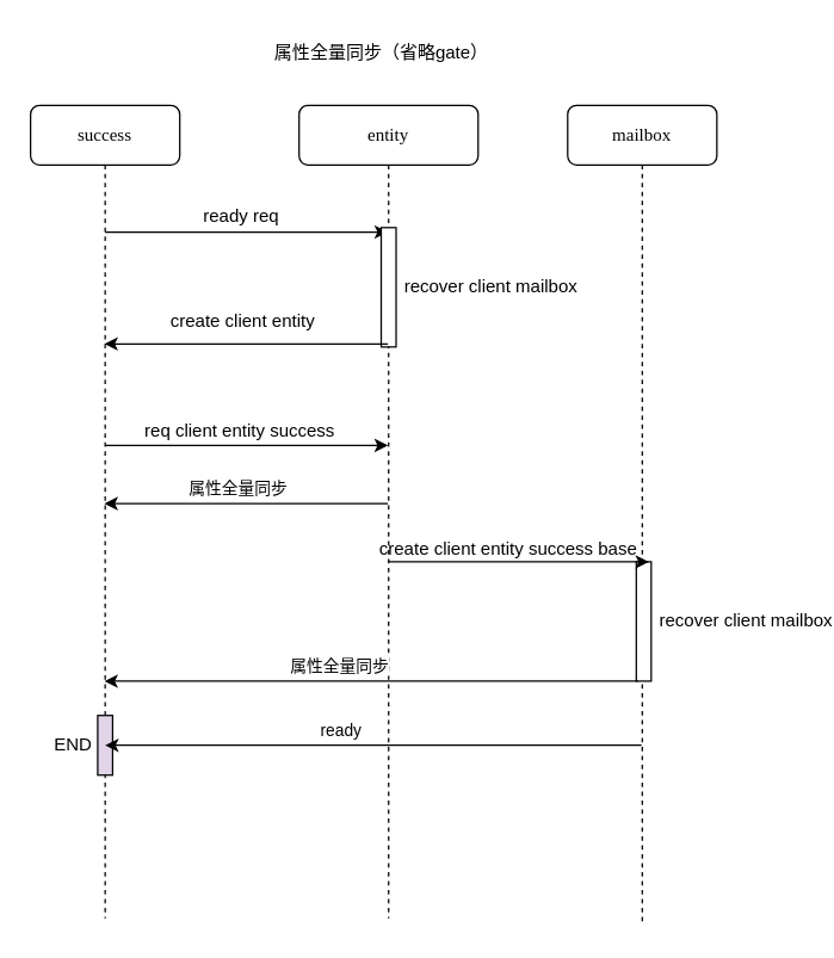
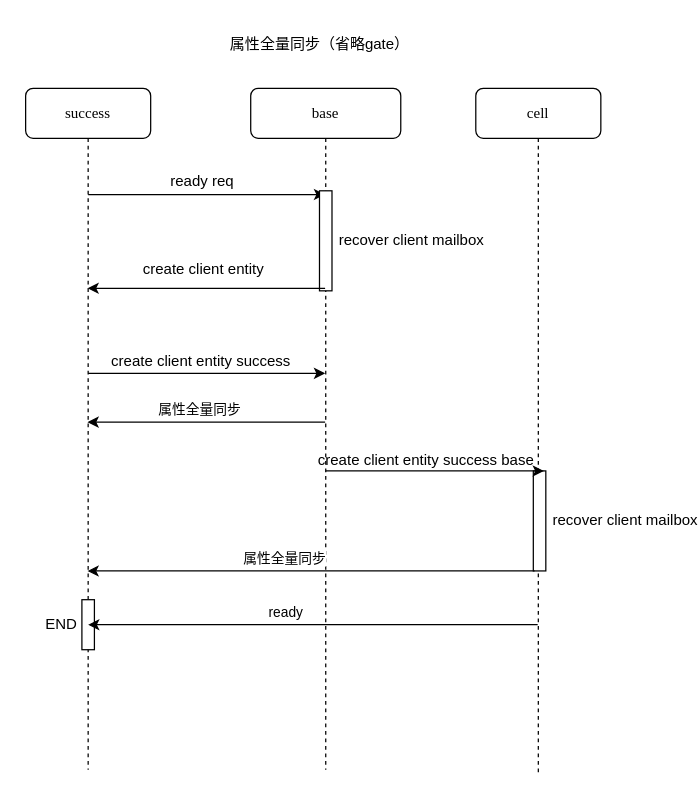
  <mxCell id="0" />
  <mxCell id="1" parent="0" />
  <mxCell id="2" value="success" style="shape=umlLifeline;perimeter=lifelinePerimeter;whiteSpace=wrap;html=1;container=1;collapsible=0;recursiveResize=0;outlineConnect=0;rounded=1;shadow=0;comic=0;labelBackgroundColor=none;strokeWidth=1;fontFamily=Verdana;fontSize=12;align=center;" parent="1" vertex="1"><mxGeometry x="20" y="70" width="100" height="545" as="geometry" /></mxCell>
  <mxCell id="3" value="" style="endArrow=classic;html=1;rounded=0;" edge="1" parent="2"><mxGeometry x="0.006" y="10" relative="1" as="geometry"><mxPoint x="50" y="228" as="sourcePoint" /><mxPoint x="239.5" y="228" as="targetPoint" /><Array as="points"><mxPoint x="116.75" y="228" /></Array><mxPoint as="offset" /></mxGeometry></mxCell>
- <mxCell id="4" value="END&amp;nbsp; &amp;nbsp; &amp;nbsp; &amp;nbsp; &amp;nbsp; &amp;nbsp; &amp;nbsp;" style="html=1;points=[];perimeter=orthogonalPerimeter;fillColor=#e1d5e7;" vertex="1" parent="2"><mxGeometry x="45" y="409" width="10" height="40" as="geometry" /></mxCell>
- <mxCell id="5" value="entity" style="shape=umlLifeline;perimeter=lifelinePerimeter;whiteSpace=wrap;html=1;container=1;collapsible=0;recursiveResize=0;outlineConnect=0;rounded=1;shadow=0;comic=0;labelBackgroundColor=none;strokeWidth=1;fontFamily=Verdana;fontSize=12;align=center;" parent="1" vertex="1"><mxGeometry x="200" y="70" width="120" height="545" as="geometry" /></mxCell>
+ <mxCell id="4" value="END&amp;nbsp; &amp;nbsp; &amp;nbsp; &amp;nbsp; &amp;nbsp; &amp;nbsp; &amp;nbsp;" style="html=1;points=[];perimeter=orthogonalPerimeter;" vertex="1" parent="2"><mxGeometry x="45" y="409" width="10" height="40" as="geometry" /></mxCell>
+ <mxCell id="5" value="base" style="shape=umlLifeline;perimeter=lifelinePerimeter;whiteSpace=wrap;html=1;container=1;collapsible=0;recursiveResize=0;outlineConnect=0;rounded=1;shadow=0;comic=0;labelBackgroundColor=none;strokeWidth=1;fontFamily=Verdana;fontSize=12;align=center;" parent="1" vertex="1"><mxGeometry x="200" y="70" width="120" height="545" as="geometry" /></mxCell>
  <mxCell id="6" value="" style="endArrow=classic;html=1;rounded=0;" parent="5" edge="1"><mxGeometry x="0.006" y="10" relative="1" as="geometry"><mxPoint x="-130" y="85" as="sourcePoint" /><mxPoint x="59.5" y="85" as="targetPoint" /><Array as="points"><mxPoint x="-59.5" y="85" /></Array><mxPoint as="offset" /></mxGeometry></mxCell>
  <mxCell id="7" value="&amp;nbsp; &amp;nbsp; &amp;nbsp; &amp;nbsp; &amp;nbsp; &amp;nbsp; &amp;nbsp; &amp;nbsp; &amp;nbsp; &amp;nbsp; &amp;nbsp; &amp;nbsp; &amp;nbsp; &amp;nbsp; &amp;nbsp; &amp;nbsp; &amp;nbsp; &amp;nbsp; &amp;nbsp; &amp;nbsp; &amp;nbsp;recover client mailbox" style="html=1;points=[];perimeter=orthogonalPerimeter;" vertex="1" parent="5"><mxGeometry x="55" y="82" width="10" height="80" as="geometry" /></mxCell>
  <mxCell id="8" value="" style="endArrow=classic;html=1;rounded=0;fontSize=12;" edge="1" parent="5"><mxGeometry width="50" height="50" relative="1" as="geometry"><mxPoint x="229.5" y="429" as="sourcePoint" /><mxPoint x="-130" y="429" as="targetPoint" /><Array as="points"><mxPoint x="81" y="429" /></Array></mxGeometry></mxCell>
  <mxCell id="9" value="ready" style="edgeLabel;html=1;align=center;verticalAlign=middle;resizable=0;points=[];" vertex="1" connectable="0" parent="8"><mxGeometry x="0.195" y="-2" relative="1" as="geometry"><mxPoint x="13" y="-9" as="offset" /></mxGeometry></mxCell>
- <mxCell id="10" value="mailbox" style="shape=umlLifeline;perimeter=lifelinePerimeter;whiteSpace=wrap;html=1;container=1;collapsible=0;recursiveResize=0;outlineConnect=0;rounded=1;shadow=0;comic=0;labelBackgroundColor=none;strokeWidth=1;fontFamily=Verdana;fontSize=12;align=center;" parent="1" vertex="1"><mxGeometry x="380" y="70" width="100" height="550" as="geometry" /></mxCell>
+ <mxCell id="10" value="cell" style="shape=umlLifeline;perimeter=lifelinePerimeter;whiteSpace=wrap;html=1;container=1;collapsible=0;recursiveResize=0;outlineConnect=0;rounded=1;shadow=0;comic=0;labelBackgroundColor=none;strokeWidth=1;fontFamily=Verdana;fontSize=12;align=center;" parent="1" vertex="1"><mxGeometry x="380" y="70" width="100" height="550" as="geometry" /></mxCell>
  <mxCell id="11" value="&amp;nbsp; &amp;nbsp; &amp;nbsp; &amp;nbsp; &amp;nbsp; &amp;nbsp; &amp;nbsp; &amp;nbsp; &amp;nbsp; &amp;nbsp; &amp;nbsp; &amp;nbsp; &amp;nbsp; &amp;nbsp; &amp;nbsp; &amp;nbsp; &amp;nbsp; &amp;nbsp; &amp;nbsp; &amp;nbsp; &amp;nbsp;recover client mailbox" style="html=1;points=[];perimeter=orthogonalPerimeter;" vertex="1" parent="10"><mxGeometry x="46" y="306" width="10" height="80" as="geometry" /></mxCell>
  <mxCell id="12" value="ready req" style="text;html=1;align=center;verticalAlign=middle;resizable=0;points=[];autosize=1;strokeColor=none;fillColor=none;" parent="1" vertex="1"><mxGeometry x="111" y="130" width="100" height="30" as="geometry" /></mxCell>
  <mxCell id="13" value="" style="endArrow=classic;html=1;rounded=0;fontSize=12;" parent="1" edge="1"><mxGeometry width="50" height="50" relative="1" as="geometry"><mxPoint x="259.5" y="230" as="sourcePoint" /><mxPoint x="69.5" y="230" as="targetPoint" /><Array as="points"><mxPoint x="120" y="230" /></Array></mxGeometry></mxCell>
  <mxCell id="14" value="create client entity" style="edgeLabel;html=1;align=center;verticalAlign=middle;resizable=0;points=[];fontSize=12;" parent="13" vertex="1" connectable="0"><mxGeometry x="0.161" y="-1" relative="1" as="geometry"><mxPoint x="12" y="-15" as="offset" /></mxGeometry></mxCell>
  <mxCell id="15" value="属性全量同步（省略gate）" style="text;html=1;align=center;verticalAlign=middle;resizable=0;points=[];autosize=1;strokeColor=none;fillColor=none;" parent="1" vertex="1"><mxGeometry x="170" y="20" width="170" height="30" as="geometry" /></mxCell>
- <mxCell id="16" value="req client entity success" style="text;html=1;align=center;verticalAlign=middle;resizable=0;points=[];autosize=1;strokeColor=none;fillColor=none;" vertex="1" parent="1"><mxGeometry x="75" y="274" width="170" height="30" as="geometry" /></mxCell>
+ <mxCell id="16" value="create client entity success" style="text;html=1;align=center;verticalAlign=middle;resizable=0;points=[];autosize=1;strokeColor=none;fillColor=none;" vertex="1" parent="1"><mxGeometry x="75" y="274" width="170" height="30" as="geometry" /></mxCell>
  <mxCell id="17" value="" style="endArrow=classic;html=1;rounded=0;fontSize=12;" edge="1" parent="1"><mxGeometry width="50" height="50" relative="1" as="geometry"><mxPoint x="259.5" y="337" as="sourcePoint" /><mxPoint x="69.5" y="337" as="targetPoint" /><Array as="points"><mxPoint x="120" y="337" /></Array></mxGeometry></mxCell>
  <mxCell id="18" value="属性全量同步" style="edgeLabel;html=1;align=center;verticalAlign=middle;resizable=0;points=[];" vertex="1" connectable="0" parent="17"><mxGeometry x="0.195" y="-2" relative="1" as="geometry"><mxPoint x="13" y="-9" as="offset" /></mxGeometry></mxCell>
  <mxCell id="19" value="" style="endArrow=classic;html=1;rounded=0;" edge="1" parent="1"><mxGeometry x="0.006" y="10" relative="1" as="geometry"><mxPoint x="260" y="376" as="sourcePoint" /><mxPoint x="434.5" y="376" as="targetPoint" /><Array as="points"><mxPoint x="311.75" y="376" /></Array><mxPoint as="offset" /></mxGeometry></mxCell>
  <mxCell id="20" value="create client entity success base" style="text;html=1;align=center;verticalAlign=middle;resizable=0;points=[];autosize=1;strokeColor=none;fillColor=none;" vertex="1" parent="1"><mxGeometry x="240" y="353" width="200" height="30" as="geometry" /></mxCell>
  <mxCell id="21" value="" style="endArrow=classic;html=1;rounded=0;fontSize=12;exitX=0.1;exitY=1;exitDx=0;exitDy=0;exitPerimeter=0;" edge="1" parent="1" source="11" target="2"><mxGeometry width="50" height="50" relative="1" as="geometry"><mxPoint x="420" y="456" as="sourcePoint" /><mxPoint x="230" y="456" as="targetPoint" /><Array as="points"><mxPoint x="280.5" y="456" /></Array></mxGeometry></mxCell>
  <mxCell id="22" value="属性全量同步" style="edgeLabel;html=1;align=center;verticalAlign=middle;resizable=0;points=[];" vertex="1" connectable="0" parent="21"><mxGeometry x="0.195" y="-2" relative="1" as="geometry"><mxPoint x="13" y="-9" as="offset" /></mxGeometry></mxCell>
